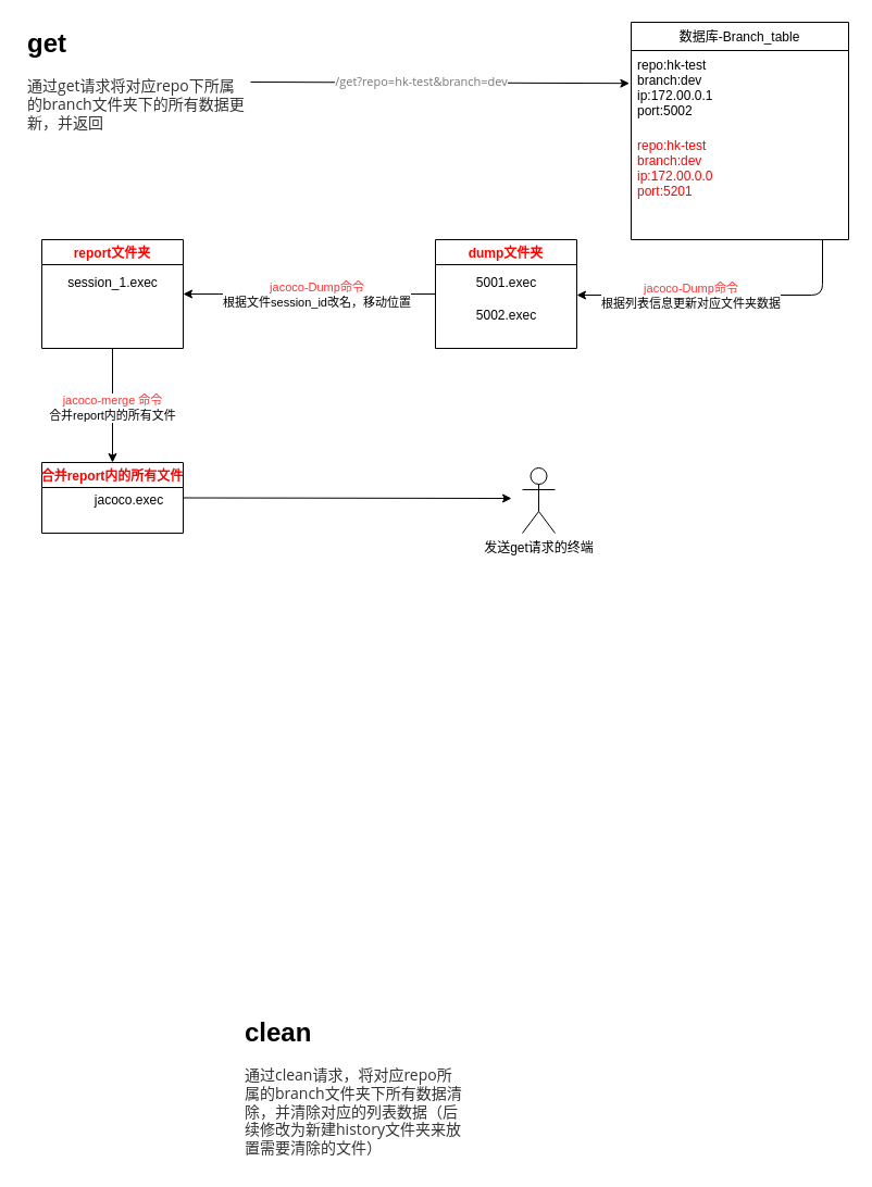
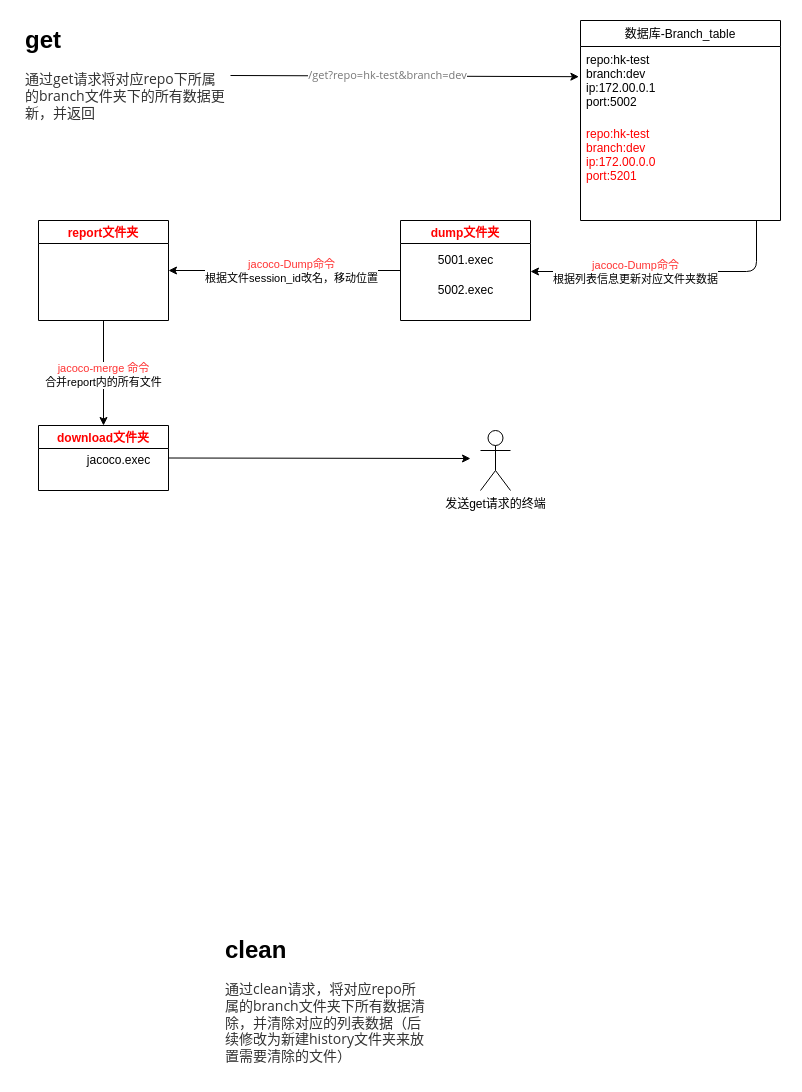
  <mxCell id="0" />
  <mxCell id="1" parent="0" />
  <mxCell id="2" value="&lt;h1&gt;get&lt;/h1&gt;&lt;span style=&quot;color: rgb(51 , 51 , 51) ; font-family: &amp;#34;open sans&amp;#34; , &amp;#34;clear sans&amp;#34; , &amp;#34;helvetica neue&amp;#34; , &amp;#34;helvetica&amp;#34; , &amp;#34;arial&amp;#34; , sans-serif ; background-color: rgb(255 , 255 , 255)&quot;&gt;&lt;font style=&quot;font-size: 14px&quot;&gt;通过get请求将对应repo下所属的branch文件夹下的所有数据更新，并返回&lt;br&gt;&lt;/font&gt;&lt;/span&gt;" style="text;html=1;strokeColor=none;fillColor=none;spacing=5;spacingTop=-20;whiteSpace=wrap;overflow=hidden;rounded=0;" vertex="1" parent="1"><mxGeometry x="20" y="20" width="210" height="110" as="geometry" /></mxCell>
  <mxCell id="3" value="&lt;h1&gt;clean&lt;/h1&gt;&lt;span style=&quot;background-color: rgb(255 , 255 , 255)&quot;&gt;&lt;font&gt;&lt;font color=&quot;#333333&quot; face=&quot;open sans, clear sans, helvetica neue, helvetica, arial, sans-serif&quot;&gt;&lt;span style=&quot;font-size: 14px&quot;&gt;通过clean请求，将对应repo所属的branch文件夹下所有数据清除，并清除对应的列表数据（后续修改为新建history文件夹来放置需要清除的文件）&lt;/span&gt;&lt;/font&gt;&lt;br&gt;&lt;/font&gt;&lt;/span&gt;" style="text;html=1;strokeColor=none;fillColor=none;spacing=5;spacingTop=-20;whiteSpace=wrap;overflow=hidden;rounded=0;" vertex="1" parent="1"><mxGeometry x="220" y="930" width="210" height="140" as="geometry" /></mxCell>
  <mxCell id="4" value="数据库-Branch_table" style="swimlane;fontStyle=0;childLayout=stackLayout;horizontal=1;startSize=26;horizontalStack=0;resizeParent=1;resizeParentMax=0;resizeLast=0;collapsible=1;marginBottom=0;" vertex="1" parent="1"><mxGeometry x="580" y="20" width="200" height="200" as="geometry" /></mxCell>
  <mxCell id="5" value="repo:hk-test&#10;branch:dev&#10;ip:172.00.0.1&#10;port:5002" style="text;strokeColor=none;fillColor=none;align=left;verticalAlign=top;spacingLeft=4;spacingRight=4;overflow=hidden;rotatable=0;points=[[0,0.5],[1,0.5]];portConstraint=eastwest;" vertex="1" parent="4"><mxGeometry y="26" width="200" height="74" as="geometry" /></mxCell>
  <mxCell id="6" value="repo:hk-test&#10;branch:dev&#10;ip:172.00.0.0&#10;port:5201" style="text;strokeColor=none;fillColor=none;align=left;verticalAlign=top;spacingLeft=4;spacingRight=4;overflow=hidden;rotatable=0;points=[[0,0.5],[1,0.5]];portConstraint=eastwest;fontColor=#FF0000;" vertex="1" parent="4"><mxGeometry y="100" width="200" height="100" as="geometry" /></mxCell>
  <mxCell id="7" value="" style="endArrow=classic;html=1;fontColor=#FF0000;exitX=1;exitY=0.5;exitDx=0;exitDy=0;entryX=-0.008;entryY=0.408;entryDx=0;entryDy=0;entryPerimeter=0;" edge="1" parent="1" source="2" target="5"><mxGeometry width="50" height="50" relative="1" as="geometry"><mxPoint x="360" y="170" as="sourcePoint" /><mxPoint x="410" y="75" as="targetPoint" /></mxGeometry></mxCell>
  <mxCell id="8" value="&lt;span style=&quot;color: rgb(119 , 119 , 119) ; font-family: &amp;#34;open sans&amp;#34; , &amp;#34;clear sans&amp;#34; , &amp;#34;helvetica neue&amp;#34; , &amp;#34;helvetica&amp;#34; , &amp;#34;arial&amp;#34; , sans-serif ; text-align: left&quot;&gt;/get?repo=hk-test&lt;/span&gt;&lt;span style=&quot;color: rgb(119 , 119 , 119) ; font-family: &amp;#34;open sans&amp;#34; , &amp;#34;clear sans&amp;#34; , &amp;#34;helvetica neue&amp;#34; , &amp;#34;helvetica&amp;#34; , &amp;#34;arial&amp;#34; , sans-serif ; text-align: left&quot;&gt;&amp;amp;branch=dev&lt;/span&gt;" style="edgeLabel;html=1;align=center;verticalAlign=middle;resizable=0;points=[];fontColor=#FF0000;" vertex="1" connectable="0" parent="7"><mxGeometry x="-0.107" y="3" relative="1" as="geometry"><mxPoint y="2" as="offset" /></mxGeometry></mxCell>
  <mxCell id="9" value="" style="endArrow=classic;html=1;fontColor=#FF0000;" edge="1" parent="1"><mxGeometry width="50" height="50" relative="1" as="geometry"><mxPoint x="756" y="220" as="sourcePoint" /><mxPoint x="530" y="271" as="targetPoint" /><Array as="points"><mxPoint x="756" y="271" /></Array></mxGeometry></mxCell>
  <mxCell id="10" value="&lt;font color=&quot;#ff3333&quot;&gt;jacoco-Dump命令&lt;/font&gt;&lt;br&gt;&lt;font color=&quot;#000000&quot;&gt;根据列表信息更新对应文件夹数据&lt;/font&gt;" style="edgeLabel;html=1;align=center;verticalAlign=middle;resizable=0;points=[];fontColor=#FF0000;" vertex="1" connectable="0" parent="9"><mxGeometry x="0.29" y="3" relative="1" as="geometry"><mxPoint x="6" y="-3" as="offset" /></mxGeometry></mxCell>
  <mxCell id="11" value="dump文件夹" style="swimlane;fontColor=#FF0000;" vertex="1" parent="1"><mxGeometry x="400" y="220" width="130" height="100" as="geometry" /></mxCell>
  <mxCell id="12" value="&lt;font color=&quot;#000000&quot;&gt;5001.exec&lt;/font&gt;" style="text;html=1;align=center;verticalAlign=middle;resizable=0;points=[];autosize=1;strokeColor=none;fontColor=#FF0000;" vertex="1" parent="11"><mxGeometry x="30" y="30" width="70" height="20" as="geometry" /></mxCell>
  <mxCell id="13" value="&lt;font color=&quot;#000000&quot;&gt;5002.exec&lt;/font&gt;" style="text;html=1;align=center;verticalAlign=middle;resizable=0;points=[];autosize=1;strokeColor=none;fontColor=#FF0000;" vertex="1" parent="11"><mxGeometry x="30" y="60" width="70" height="20" as="geometry" /></mxCell>
  <mxCell id="14" value="report文件夹" style="swimlane;fontColor=#FF0000;" vertex="1" parent="1"><mxGeometry x="38" y="220" width="130" height="100" as="geometry" /></mxCell>
- <mxCell id="15" value="&lt;font color=&quot;#000000&quot;&gt;session_1.exec&lt;/font&gt;" style="text;html=1;align=center;verticalAlign=middle;resizable=0;points=[];autosize=1;strokeColor=none;fontColor=#FF0000;" vertex="1" parent="14"><mxGeometry x="15" y="30" width="100" height="20" as="geometry" /></mxCell>
  <mxCell id="16" value="" style="endArrow=classic;html=1;fontColor=#FF0000;exitX=0;exitY=0.5;exitDx=0;exitDy=0;entryX=1;entryY=0.5;entryDx=0;entryDy=0;" edge="1" parent="1" source="11" target="14"><mxGeometry width="50" height="50" relative="1" as="geometry"><mxPoint x="360" y="250" as="sourcePoint" /><mxPoint x="410" y="200" as="targetPoint" /></mxGeometry></mxCell>
  <mxCell id="17" value="&lt;font color=&quot;#ff3333&quot;&gt;jacoco-Dump命令&lt;/font&gt;&lt;br&gt;&lt;font color=&quot;#000000&quot;&gt;根据文件session_id改名，移动位置&lt;/font&gt;" style="edgeLabel;html=1;align=center;verticalAlign=middle;resizable=0;points=[];fontColor=#FF0000;" vertex="1" connectable="0" parent="16"><mxGeometry x="0.251" y="1" relative="1" as="geometry"><mxPoint x="35" y="-1" as="offset" /></mxGeometry></mxCell>
- <mxCell id="18" value="合并report内的所有文件" style="swimlane;fontColor=#FF0000;" vertex="1" parent="1"><mxGeometry x="38" y="425" width="130" height="65" as="geometry" /></mxCell>
+ <mxCell id="18" value="download文件夹" style="swimlane;fontColor=#FF0000;" vertex="1" parent="1"><mxGeometry x="38" y="425" width="130" height="65" as="geometry" /></mxCell>
  <mxCell id="19" value="&lt;font color=&quot;#000000&quot;&gt;jacoco.exec&lt;/font&gt;" style="text;html=1;align=center;verticalAlign=middle;resizable=0;points=[];autosize=1;strokeColor=none;fontColor=#FF0000;" vertex="1" parent="18"><mxGeometry x="40" y="25" width="80" height="20" as="geometry" /></mxCell>
  <mxCell id="20" value="" style="endArrow=classic;html=1;fontColor=#FF0000;exitX=0.5;exitY=1;exitDx=0;exitDy=0;entryX=0.5;entryY=0;entryDx=0;entryDy=0;" edge="1" parent="1" source="14" target="18"><mxGeometry width="50" height="50" relative="1" as="geometry"><mxPoint x="308" y="230" as="sourcePoint" /><mxPoint x="358" y="180" as="targetPoint" /></mxGeometry></mxCell>
  <mxCell id="21" value="&lt;font color=&quot;#ff3333&quot;&gt;jacoco-&lt;span style=&quot;font-size: 11px&quot;&gt;merge&amp;nbsp;&lt;/span&gt;命令&lt;/font&gt;&lt;br&gt;&lt;font color=&quot;#000000&quot;&gt;合并report内的所有文件&lt;/font&gt;" style="edgeLabel;html=1;align=center;verticalAlign=middle;resizable=0;points=[];fontColor=#FF0000;" vertex="1" connectable="0" parent="20"><mxGeometry x="0.216" y="-1" relative="1" as="geometry"><mxPoint y="-10" as="offset" /></mxGeometry></mxCell>
  <mxCell id="22" value="" style="endArrow=classic;html=1;fontColor=#FF0000;exitX=1;exitY=0.5;exitDx=0;exitDy=0;" edge="1" parent="1" source="18"><mxGeometry width="50" height="50" relative="1" as="geometry"><mxPoint x="350" y="230" as="sourcePoint" /><mxPoint x="470" y="458" as="targetPoint" /></mxGeometry></mxCell>
  <mxCell id="23" value="&lt;font color=&quot;#000000&quot;&gt;发送get请求的终端&lt;/font&gt;" style="shape=umlActor;verticalLabelPosition=bottom;verticalAlign=top;html=1;outlineConnect=0;fontColor=#FF0000;" vertex="1" parent="1"><mxGeometry x="480" y="430" width="30" height="60" as="geometry" /></mxCell>
